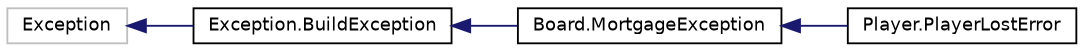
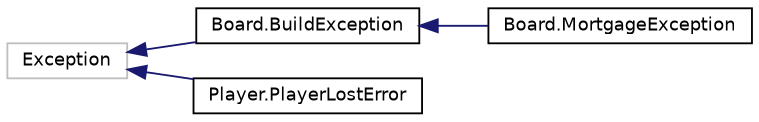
  digraph {
    rankdir=LR
    node [color=black fillcolor=white fontname=Helvetica fontsize=10 shape=record style=filled]
    edge [color=midnightblue dir=back fontname=Helvetica fontsize=10 labelfontname=Helvetica labelfontsize=10 style=solid]
    n1 [color=grey75 height=0.2 label=Exception width=0.4]
-   n2 [height=0.2 label="Exception.BuildException" width=0.4]
+   n2 [height=0.2 label="Board.BuildException" width=0.4]
    n3 [height=0.2 label="Player.PlayerLostError" width=0.4]
    n4 [height=0.2 label="Board.MortgageException" width=0.4]
    n1 -> n2
-   n4 -> n3
+   n1 -> n3
    n2 -> n4
  }
